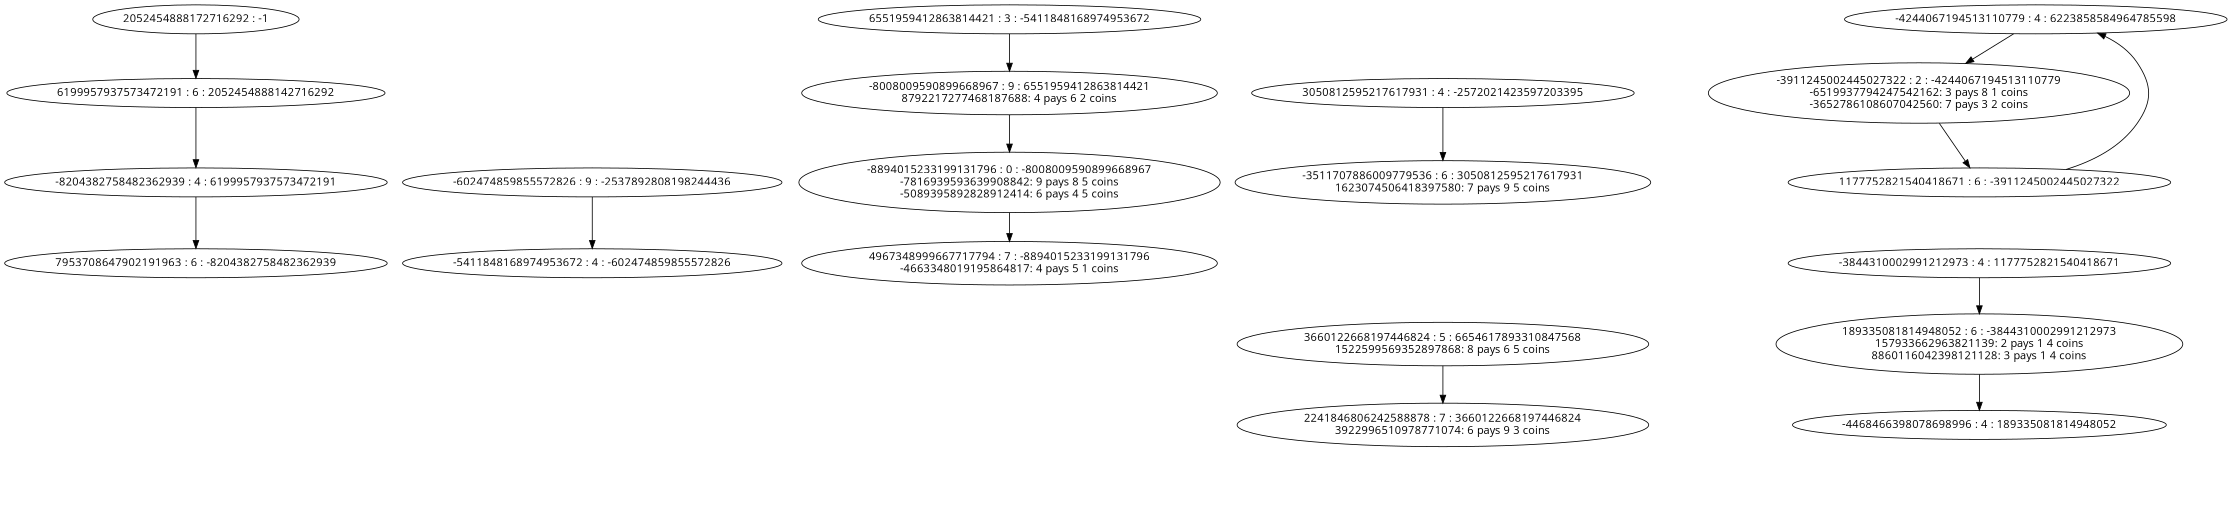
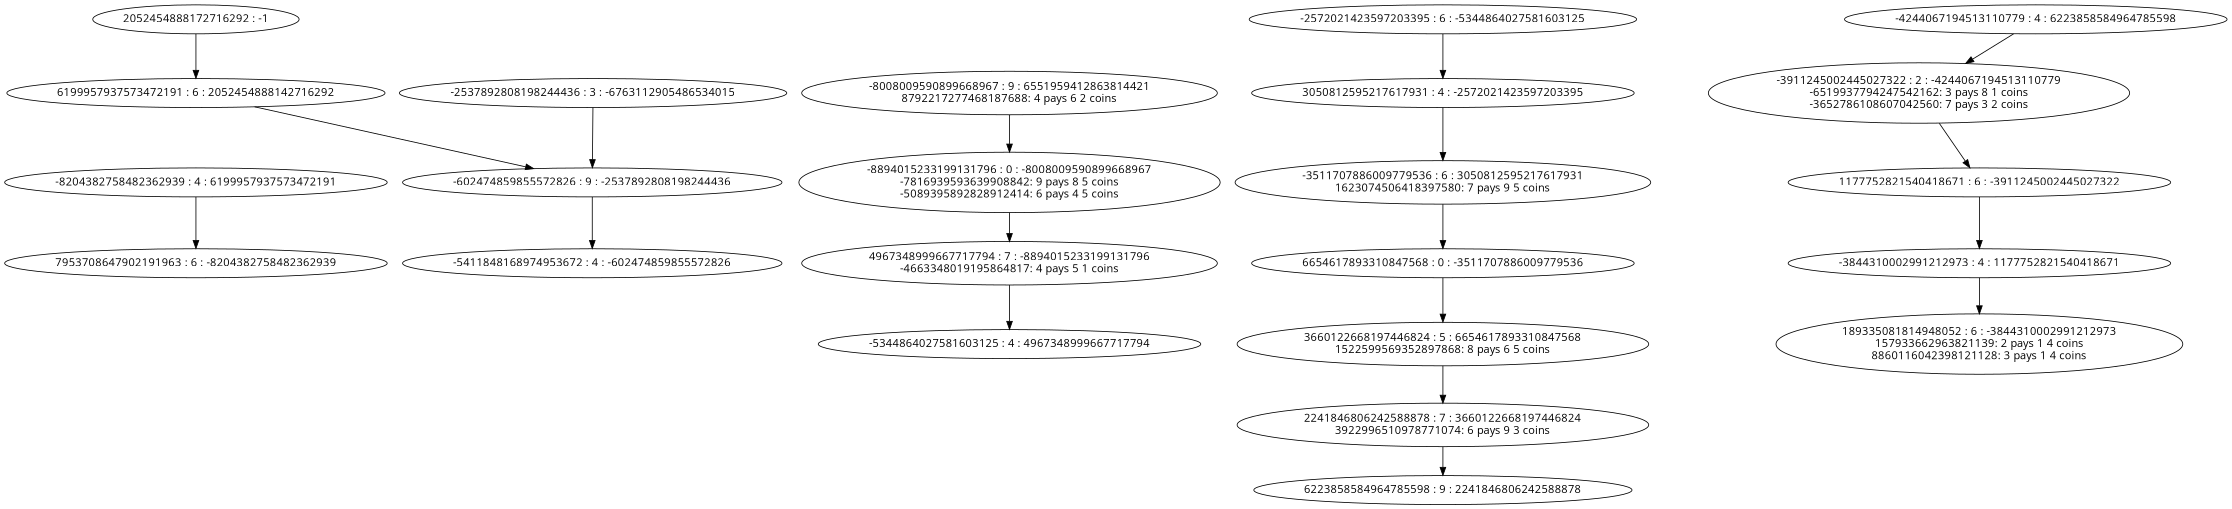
  digraph {
    fontname="Open Sans"
    node [fontname="Open Sans"]
    edge [fontname="Open Sans"]
    n1 [label="2052454888172716292 : -1"]
    n2 [label="6199957937573472191 : 6 : 2052454888142716292\n"]
    n3 [label="-8204382758482362939 : 4 : 6199957937573472191\n"]
    n4 [label="7953708647902191963 : 6 : -8204382758482362939\n"]
+   n5 [label="-2537892808198244436 : 3 : -6763112905486534015\n"]
    n6 [label="-602474859855572826 : 9 : -2537892808198244436\n"]
    n7 [label="-5411848168974953672 : 4 : -602474859855572826\n"]
-   n8 [label="6551959412863814421 : 3 : -5411848168974953672\n"]
    n9 [label="-8008009590899668967 : 9 : 6551959412863814421\n8792217277468187688: 4 pays 6 2 coins\n"]
    n10 [label="-8894015233199131796 : 0 : -8008009590899668967\n-7816939593639908842: 9 pays 8 5 coins\n-5089395892828912414: 6 pays 4 5 coins\n"]
    n11 [label="4967348999667717794 : 7 : -8894015233199131796\n-4663348019195864817: 4 pays 5 1 coins\n"]
+   n12 [label="-5344864027581603125 : 4 : 4967348999667717794\n"]
+   n13 [label="-2572021423597203395 : 6 : -5344864027581603125\n"]
    n14 [label="3050812595217617931 : 4 : -2572021423597203395\n"]
    n15 [label="-3511707886009779536 : 6 : 3050812595217617931\n1623074506418397580: 7 pays 9 5 coins\n"]
+   n16 [label="6654617893310847568 : 0 : -3511707886009779536\n"]
    n17 [label="3660122668197446824 : 5 : 6654617893310847568\n1522599569352897868: 8 pays 6 5 coins\n"]
    n18 [label="2241846806242588878 : 7 : 3660122668197446824\n3922996510978771074: 6 pays 9 3 coins\n"]
+   n19 [label="6223858584964785598 : 9 : 2241846806242588878\n"]
    n20 [label="-4244067194513110779 : 4 : 6223858584964785598\n"]
    n21 [label="-3911245002445027322 : 2 : -4244067194513110779\n-6519937794247542162: 3 pays 8 1 coins\n-3652786108607042560: 7 pays 3 2 coins\n"]
    n22 [label="1177752821540418671 : 6 : -3911245002445027322\n"]
    n23 [label="-3844310002991212973 : 4 : 1177752821540418671\n"]
    n24 [label="189335081814948052 : 6 : -3844310002991212973\n157933662963821139: 2 pays 1 4 coins\n8860116042398121128: 3 pays 1 4 coins\n"]
-   n25 [label="-4468466398078698996 : 4 : 189335081814948052\n"]
    n1 -> n2
-   n2 -> n3
+   n2 -> n6
    n3 -> n4
+   n5 -> n6
    n6 -> n7
-   n8 -> n9
    n9 -> n10
    n10 -> n11
+   n11 -> n12
+   n13 -> n14
    n14 -> n15
+   n15 -> n16
+   n16 -> n17
    n17 -> n18
+   n18 -> n19
    n20 -> n21
    n21 -> n22
-   n22 -> n20
+   n22 -> n23
    n23 -> n24
-   n24 -> n25
  }
